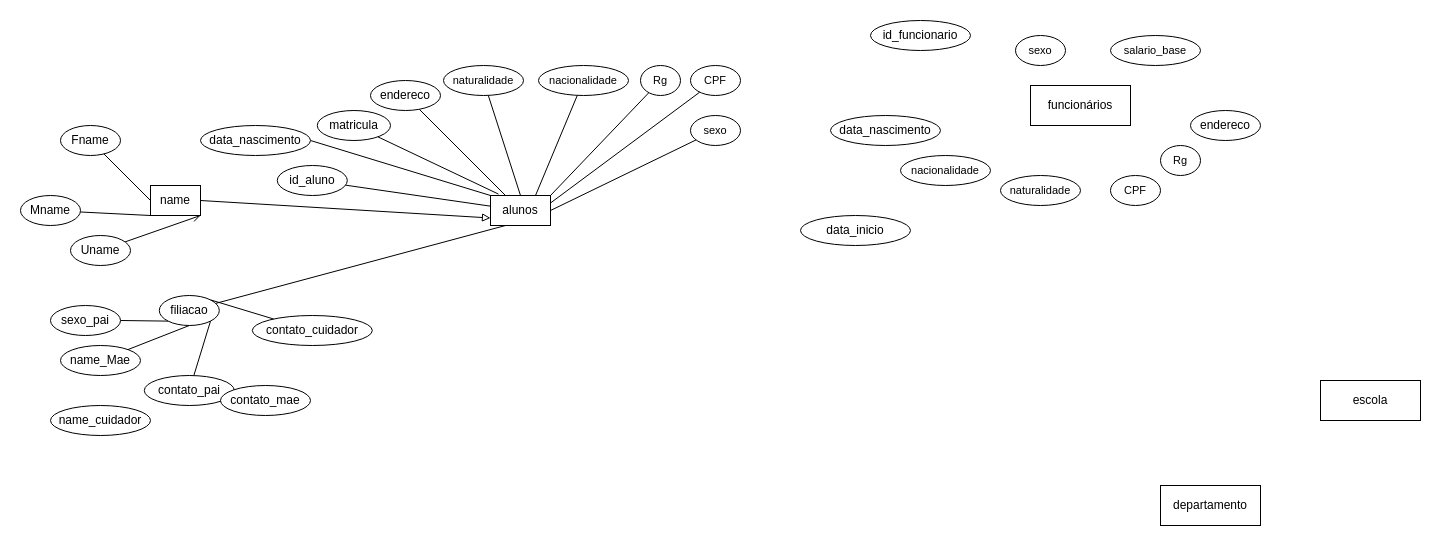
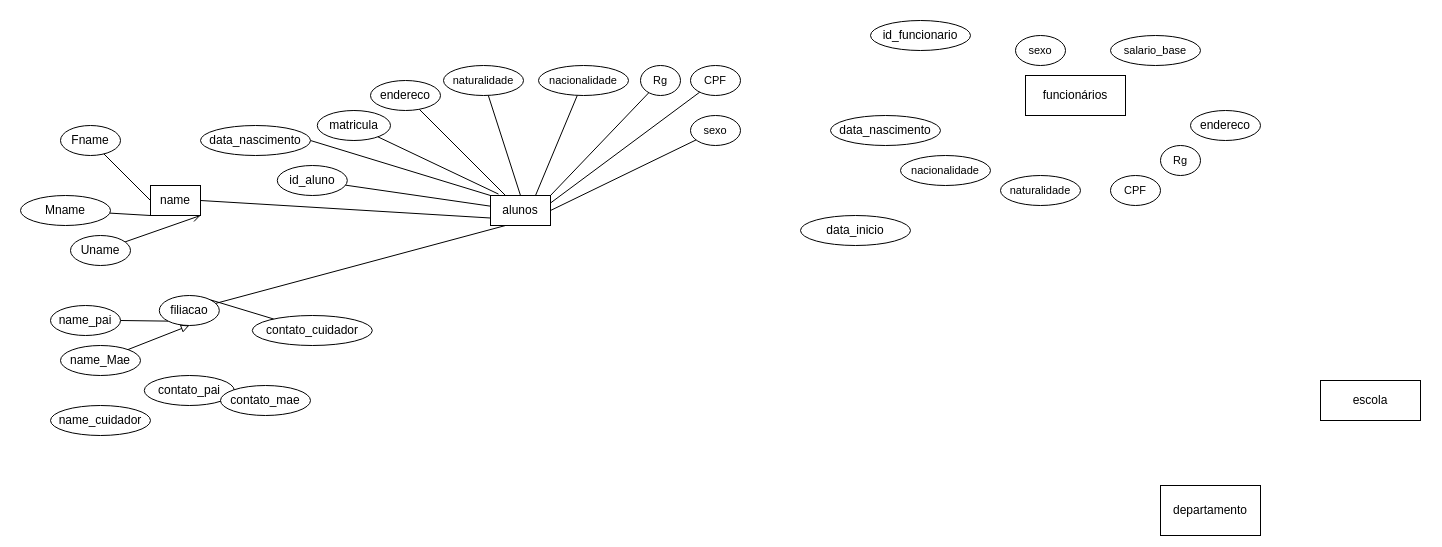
  <mxCell id="0" />
  <mxCell id="1" parent="0" />
  <mxCell id="2" value="alunos" style="whiteSpace=wrap;html=1;align=center;rounded=0;labelBackgroundColor=none;" vertex="1" parent="1"><mxGeometry x="490" y="195" width="60" height="30" as="geometry" /></mxCell>
  <mxCell id="3" value="" style="rounded=0;orthogonalLoop=1;jettySize=auto;html=1;entryX=0;entryY=0.5;entryDx=0;entryDy=0;endArrow=none;endFill=0;labelBackgroundColor=none;fontColor=default;" edge="1" parent="1" source="4" target="10"><mxGeometry relative="1" as="geometry" /></mxCell>
  <mxCell id="4" value="Fname" style="ellipse;whiteSpace=wrap;html=1;align=center;labelBackgroundColor=none;" vertex="1" parent="1"><mxGeometry x="60" y="125" width="60" height="30" as="geometry" /></mxCell>
  <mxCell id="5" value="" style="rounded=0;orthogonalLoop=1;jettySize=auto;html=1;entryX=1;entryY=1;entryDx=0;entryDy=0;endArrow=open;endFill=0;labelBackgroundColor=none;fontColor=default;" edge="1" parent="1" source="6" target="10"><mxGeometry relative="1" as="geometry" /></mxCell>
  <mxCell id="6" value="Uname" style="ellipse;whiteSpace=wrap;html=1;align=center;labelBackgroundColor=none;" vertex="1" parent="1"><mxGeometry x="70" y="235" width="60" height="30" as="geometry" /></mxCell>
  <mxCell id="7" value="" style="rounded=0;orthogonalLoop=1;jettySize=auto;html=1;entryX=0;entryY=1;entryDx=0;entryDy=0;endArrow=none;endFill=0;labelBackgroundColor=none;fontColor=default;" edge="1" parent="1" source="8" target="10"><mxGeometry relative="1" as="geometry" /></mxCell>
- <mxCell id="8" value="Mname" style="ellipse;whiteSpace=wrap;html=1;align=center;labelBackgroundColor=none;" vertex="1" parent="1"><mxGeometry x="20" y="195" width="60" height="30" as="geometry" /></mxCell>
- <mxCell id="9" value="" style="rounded=0;orthogonalLoop=1;jettySize=auto;html=1;entryX=0;entryY=0.75;entryDx=0;entryDy=0;exitX=1;exitY=0.5;exitDx=0;exitDy=0;endArrow=block;endFill=0;labelBackgroundColor=none;fontColor=default;" edge="1" parent="1" source="10" target="2"><mxGeometry relative="1" as="geometry" /></mxCell>
+ <mxCell id="8" value="Mname" style="ellipse;whiteSpace=wrap;html=1;align=center;labelBackgroundColor=none;" vertex="1" parent="1"><mxGeometry x="20" y="195" width="90" height="30" as="geometry" /></mxCell>
+ <mxCell id="9" value="" style="rounded=0;orthogonalLoop=1;jettySize=auto;html=1;entryX=0;entryY=0.75;entryDx=0;entryDy=0;exitX=1;exitY=0.5;exitDx=0;exitDy=0;endArrow=none;endFill=0;labelBackgroundColor=none;fontColor=default;" edge="1" parent="1" source="10" target="2"><mxGeometry relative="1" as="geometry" /></mxCell>
  <mxCell id="10" value="name" style="whiteSpace=wrap;html=1;align=center;labelBackgroundColor=none;rounded=0;" vertex="1" parent="1"><mxGeometry x="150" y="185" width="50" height="30" as="geometry" /></mxCell>
  <mxCell id="11" value="" style="rounded=0;orthogonalLoop=1;jettySize=auto;html=1;entryX=0;entryY=1;entryDx=0;entryDy=0;endArrow=none;endFill=0;labelBackgroundColor=none;fontColor=default;" edge="1" parent="1" source="12" target="17"><mxGeometry relative="1" as="geometry" /></mxCell>
- <mxCell id="12" value="sexo_pai" style="ellipse;whiteSpace=wrap;html=1;align=center;labelBackgroundColor=none;" vertex="1" parent="1"><mxGeometry x="50" y="305" width="70" height="30" as="geometry" /></mxCell>
+ <mxCell id="12" value="name_pai" style="ellipse;whiteSpace=wrap;html=1;align=center;labelBackgroundColor=none;" vertex="1" parent="1"><mxGeometry x="50" y="305" width="70" height="30" as="geometry" /></mxCell>
  <mxCell id="13" value="name_cuidador" style="ellipse;whiteSpace=wrap;html=1;align=center;labelBackgroundColor=none;" vertex="1" parent="1"><mxGeometry x="50" y="405" width="100" height="30" as="geometry" /></mxCell>
- <mxCell id="14" value="" style="rounded=0;orthogonalLoop=1;jettySize=auto;html=1;entryX=0.5;entryY=1;entryDx=0;entryDy=0;endArrow=none;endFill=0;labelBackgroundColor=none;fontColor=default;" edge="1" parent="1" source="15" target="17"><mxGeometry relative="1" as="geometry" /></mxCell>
+ <mxCell id="14" value="" style="rounded=0;orthogonalLoop=1;jettySize=auto;html=1;entryX=0.5;entryY=1;entryDx=0;entryDy=0;endArrow=block;endFill=0;labelBackgroundColor=none;fontColor=default;" edge="1" parent="1" source="15" target="17"><mxGeometry relative="1" as="geometry" /></mxCell>
  <mxCell id="15" value="name_Mae" style="ellipse;whiteSpace=wrap;html=1;align=center;labelBackgroundColor=none;" vertex="1" parent="1"><mxGeometry x="60" y="345" width="80" height="30" as="geometry" /></mxCell>
  <mxCell id="16" value="" style="rounded=0;orthogonalLoop=1;jettySize=auto;html=1;entryX=0.25;entryY=1;entryDx=0;entryDy=0;endArrow=none;endFill=0;labelBackgroundColor=none;fontColor=default;" edge="1" parent="1" source="17" target="2"><mxGeometry relative="1" as="geometry" /></mxCell>
  <mxCell id="17" value="filiacao" style="ellipse;whiteSpace=wrap;html=1;align=center;labelBackgroundColor=none;" vertex="1" parent="1"><mxGeometry x="158.8" y="295" width="60" height="30" as="geometry" /></mxCell>
  <mxCell id="18" value="" style="rounded=0;orthogonalLoop=1;jettySize=auto;html=1;endArrow=none;endFill=0;labelBackgroundColor=none;fontColor=default;" edge="1" parent="1" source="19" target="2"><mxGeometry relative="1" as="geometry" /></mxCell>
  <mxCell id="19" value="id_aluno" style="ellipse;whiteSpace=wrap;html=1;align=center;labelBackgroundColor=none;" vertex="1" parent="1"><mxGeometry x="276.8" y="165" width="70" height="30" as="geometry" /></mxCell>
  <mxCell id="20" value="" style="rounded=0;orthogonalLoop=1;jettySize=auto;html=1;exitX=1;exitY=0.5;exitDx=0;exitDy=0;entryX=0;entryY=0;entryDx=0;entryDy=0;endArrow=none;endFill=0;labelBackgroundColor=none;fontColor=default;" edge="1" parent="1" source="21" target="2"><mxGeometry relative="1" as="geometry" /></mxCell>
  <mxCell id="21" value="data_nascimento" style="ellipse;whiteSpace=wrap;html=1;align=center;labelBackgroundColor=none;" vertex="1" parent="1"><mxGeometry x="200" y="125" width="110" height="30" as="geometry" /></mxCell>
- <mxCell id="22" value="" style="rounded=0;orthogonalLoop=1;jettySize=auto;html=1;entryX=1;entryY=1;entryDx=0;entryDy=0;endArrow=none;endFill=0;labelBackgroundColor=none;fontColor=default;" edge="1" parent="1" source="23" target="17"><mxGeometry relative="1" as="geometry" /></mxCell>
  <mxCell id="23" value="contato_pai" style="ellipse;whiteSpace=wrap;html=1;align=center;labelBackgroundColor=none;" vertex="1" parent="1"><mxGeometry x="143.8" y="375" width="90" height="30" as="geometry" /></mxCell>
  <mxCell id="24" value="contato_mae" style="ellipse;whiteSpace=wrap;html=1;align=center;labelBackgroundColor=none;" vertex="1" parent="1"><mxGeometry x="220" y="385" width="90" height="30" as="geometry" /></mxCell>
  <mxCell id="25" value="" style="rounded=0;orthogonalLoop=1;jettySize=auto;html=1;entryX=0.25;entryY=0;entryDx=0;entryDy=0;endArrow=none;endFill=0;labelBackgroundColor=none;fontColor=default;" edge="1" parent="1" source="26" target="2"><mxGeometry relative="1" as="geometry" /></mxCell>
  <mxCell id="26" value="endereco" style="ellipse;whiteSpace=wrap;html=1;align=center;labelBackgroundColor=none;" vertex="1" parent="1"><mxGeometry x="370" y="80" width="70" height="30" as="geometry" /></mxCell>
  <mxCell id="27" value="" style="rounded=0;orthogonalLoop=1;jettySize=auto;html=1;entryX=1;entryY=0;entryDx=0;entryDy=0;endArrow=none;endFill=0;labelBackgroundColor=none;fontColor=default;" edge="1" parent="1" source="28" target="17"><mxGeometry relative="1" as="geometry" /></mxCell>
  <mxCell id="28" value="contato_cuidador" style="ellipse;whiteSpace=wrap;html=1;align=center;labelBackgroundColor=none;" vertex="1" parent="1"><mxGeometry x="251.8" y="315" width="120" height="30" as="geometry" /></mxCell>
  <mxCell id="29" value="" style="rounded=0;orthogonalLoop=1;jettySize=auto;html=1;entryX=0.5;entryY=0;entryDx=0;entryDy=0;endArrow=none;endFill=0;labelBackgroundColor=none;fontColor=default;" edge="1" parent="1" source="30" target="2"><mxGeometry relative="1" as="geometry" /></mxCell>
  <mxCell id="30" value="naturalidade" style="ellipse;whiteSpace=wrap;html=1;align=center;fontSize=11;labelBackgroundColor=none;" vertex="1" parent="1"><mxGeometry x="443" y="65" width="80" height="30" as="geometry" /></mxCell>
  <mxCell id="31" value="" style="rounded=0;orthogonalLoop=1;jettySize=auto;html=1;entryX=0.75;entryY=0;entryDx=0;entryDy=0;endArrow=none;endFill=0;labelBackgroundColor=none;fontColor=default;" edge="1" parent="1" source="32" target="2"><mxGeometry relative="1" as="geometry" /></mxCell>
  <mxCell id="32" value="nacionalidade" style="ellipse;whiteSpace=wrap;html=1;align=center;fontSize=11;labelBackgroundColor=none;" vertex="1" parent="1"><mxGeometry x="538" y="65" width="90" height="30" as="geometry" /></mxCell>
  <mxCell id="33" value="" style="rounded=0;orthogonalLoop=1;jettySize=auto;html=1;entryX=1;entryY=0;entryDx=0;entryDy=0;endArrow=none;endFill=0;labelBackgroundColor=none;fontColor=default;" edge="1" parent="1" source="34" target="2"><mxGeometry relative="1" as="geometry" /></mxCell>
  <mxCell id="34" value="Rg" style="ellipse;whiteSpace=wrap;html=1;align=center;fontSize=11;labelBackgroundColor=none;" vertex="1" parent="1"><mxGeometry x="640" y="65" width="40" height="30" as="geometry" /></mxCell>
  <mxCell id="35" value="" style="orthogonalLoop=1;jettySize=auto;html=1;entryX=1;entryY=0.25;entryDx=0;entryDy=0;endArrow=none;endFill=0;labelBackgroundColor=none;fontColor=default;" edge="1" parent="1" source="36" target="2"><mxGeometry relative="1" as="geometry" /></mxCell>
  <mxCell id="36" value="CPF" style="ellipse;whiteSpace=wrap;html=1;align=center;fontSize=11;labelBackgroundColor=none;" vertex="1" parent="1"><mxGeometry x="690" y="65" width="50" height="30" as="geometry" /></mxCell>
  <mxCell id="37" value="" style="rounded=0;orthogonalLoop=1;jettySize=auto;html=1;entryX=0.133;entryY=-0.047;entryDx=0;entryDy=0;entryPerimeter=0;endArrow=none;endFill=0;labelBackgroundColor=none;fontColor=default;" edge="1" parent="1" source="38" target="2"><mxGeometry relative="1" as="geometry" /></mxCell>
  <mxCell id="38" value="matricula" style="ellipse;whiteSpace=wrap;html=1;align=center;labelBackgroundColor=none;" vertex="1" parent="1"><mxGeometry x="316.8" y="110" width="73.2" height="30" as="geometry" /></mxCell>
  <mxCell id="39" value="" style="edgeStyle=orthogonalEdgeStyle;rounded=0;orthogonalLoop=1;jettySize=auto;html=1;exitX=0.5;exitY=1;exitDx=0;exitDy=0;labelBackgroundColor=none;fontColor=default;" edge="1" parent="1" source="19" target="19"><mxGeometry relative="1" as="geometry" /></mxCell>
- <mxCell id="40" value="funcionários" style="whiteSpace=wrap;html=1;align=center;labelBackgroundColor=none;" vertex="1" parent="1"><mxGeometry x="1030" y="85" width="100" height="40" as="geometry" /></mxCell>
+ <mxCell id="40" value="funcionários" style="whiteSpace=wrap;html=1;align=center;labelBackgroundColor=none;" vertex="1" parent="1"><mxGeometry x="1025" y="75" width="100" height="40" as="geometry" /></mxCell>
  <mxCell id="41" value="id_funcionario" style="ellipse;whiteSpace=wrap;html=1;align=center;labelBackgroundColor=none;" vertex="1" parent="1"><mxGeometry x="870" y="20" width="100" height="30" as="geometry" /></mxCell>
  <mxCell id="42" value="data_nascimento" style="ellipse;whiteSpace=wrap;html=1;align=center;labelBackgroundColor=none;" vertex="1" parent="1"><mxGeometry x="830" y="115" width="110" height="30" as="geometry" /></mxCell>
  <mxCell id="43" value="endereco" style="ellipse;whiteSpace=wrap;html=1;align=center;labelBackgroundColor=none;" vertex="1" parent="1"><mxGeometry x="1190" y="110" width="70" height="30" as="geometry" /></mxCell>
  <mxCell id="44" value="naturalidade" style="ellipse;whiteSpace=wrap;html=1;align=center;fontSize=11;labelBackgroundColor=none;" vertex="1" parent="1"><mxGeometry x="1000" y="175" width="80" height="30" as="geometry" /></mxCell>
  <mxCell id="45" value="nacionalidade" style="ellipse;whiteSpace=wrap;html=1;align=center;fontSize=11;labelBackgroundColor=none;" vertex="1" parent="1"><mxGeometry x="900" y="155" width="90" height="30" as="geometry" /></mxCell>
  <mxCell id="46" value="Rg" style="ellipse;whiteSpace=wrap;html=1;align=center;fontSize=11;labelBackgroundColor=none;" vertex="1" parent="1"><mxGeometry x="1160" y="145" width="40" height="30" as="geometry" /></mxCell>
  <mxCell id="47" value="CPF" style="ellipse;whiteSpace=wrap;html=1;align=center;fontSize=11;labelBackgroundColor=none;" vertex="1" parent="1"><mxGeometry x="1110" y="175" width="50" height="30" as="geometry" /></mxCell>
  <mxCell id="48" value="data_inicio" style="ellipse;whiteSpace=wrap;html=1;align=center;labelBackgroundColor=none;" vertex="1" parent="1"><mxGeometry x="800" y="215" width="110" height="30" as="geometry" /></mxCell>
  <mxCell id="49" style="rounded=0;orthogonalLoop=1;jettySize=auto;html=1;entryX=1;entryY=0.5;entryDx=0;entryDy=0;endArrow=none;endFill=0;" edge="1" parent="1" source="50" target="2"><mxGeometry relative="1" as="geometry" /></mxCell>
  <mxCell id="50" value="sexo" style="ellipse;whiteSpace=wrap;html=1;align=center;fontSize=11;labelBackgroundColor=none;" vertex="1" parent="1"><mxGeometry x="690" y="115" width="50" height="30" as="geometry" /></mxCell>
  <mxCell id="51" value="sexo" style="ellipse;whiteSpace=wrap;html=1;align=center;fontSize=11;labelBackgroundColor=none;" vertex="1" parent="1"><mxGeometry x="1015" y="35" width="50" height="30" as="geometry" /></mxCell>
  <mxCell id="52" value="salario_base" style="ellipse;whiteSpace=wrap;html=1;align=center;fontSize=11;labelBackgroundColor=none;" vertex="1" parent="1"><mxGeometry x="1110" y="35" width="90" height="30" as="geometry" /></mxCell>
- <mxCell id="53" value="departamento" style="whiteSpace=wrap;html=1;align=center;labelBackgroundColor=none;" vertex="1" parent="1"><mxGeometry x="1160" y="485" width="100" height="40" as="geometry" /></mxCell>
+ <mxCell id="53" value="departamento" style="whiteSpace=wrap;html=1;align=center;labelBackgroundColor=none;" vertex="1" parent="1"><mxGeometry x="1160" y="485" width="100" height="50" as="geometry" /></mxCell>
  <mxCell id="54" value="escola" style="whiteSpace=wrap;html=1;align=center;labelBackgroundColor=none;" vertex="1" parent="1"><mxGeometry x="1320" y="380" width="100" height="40" as="geometry" /></mxCell>
